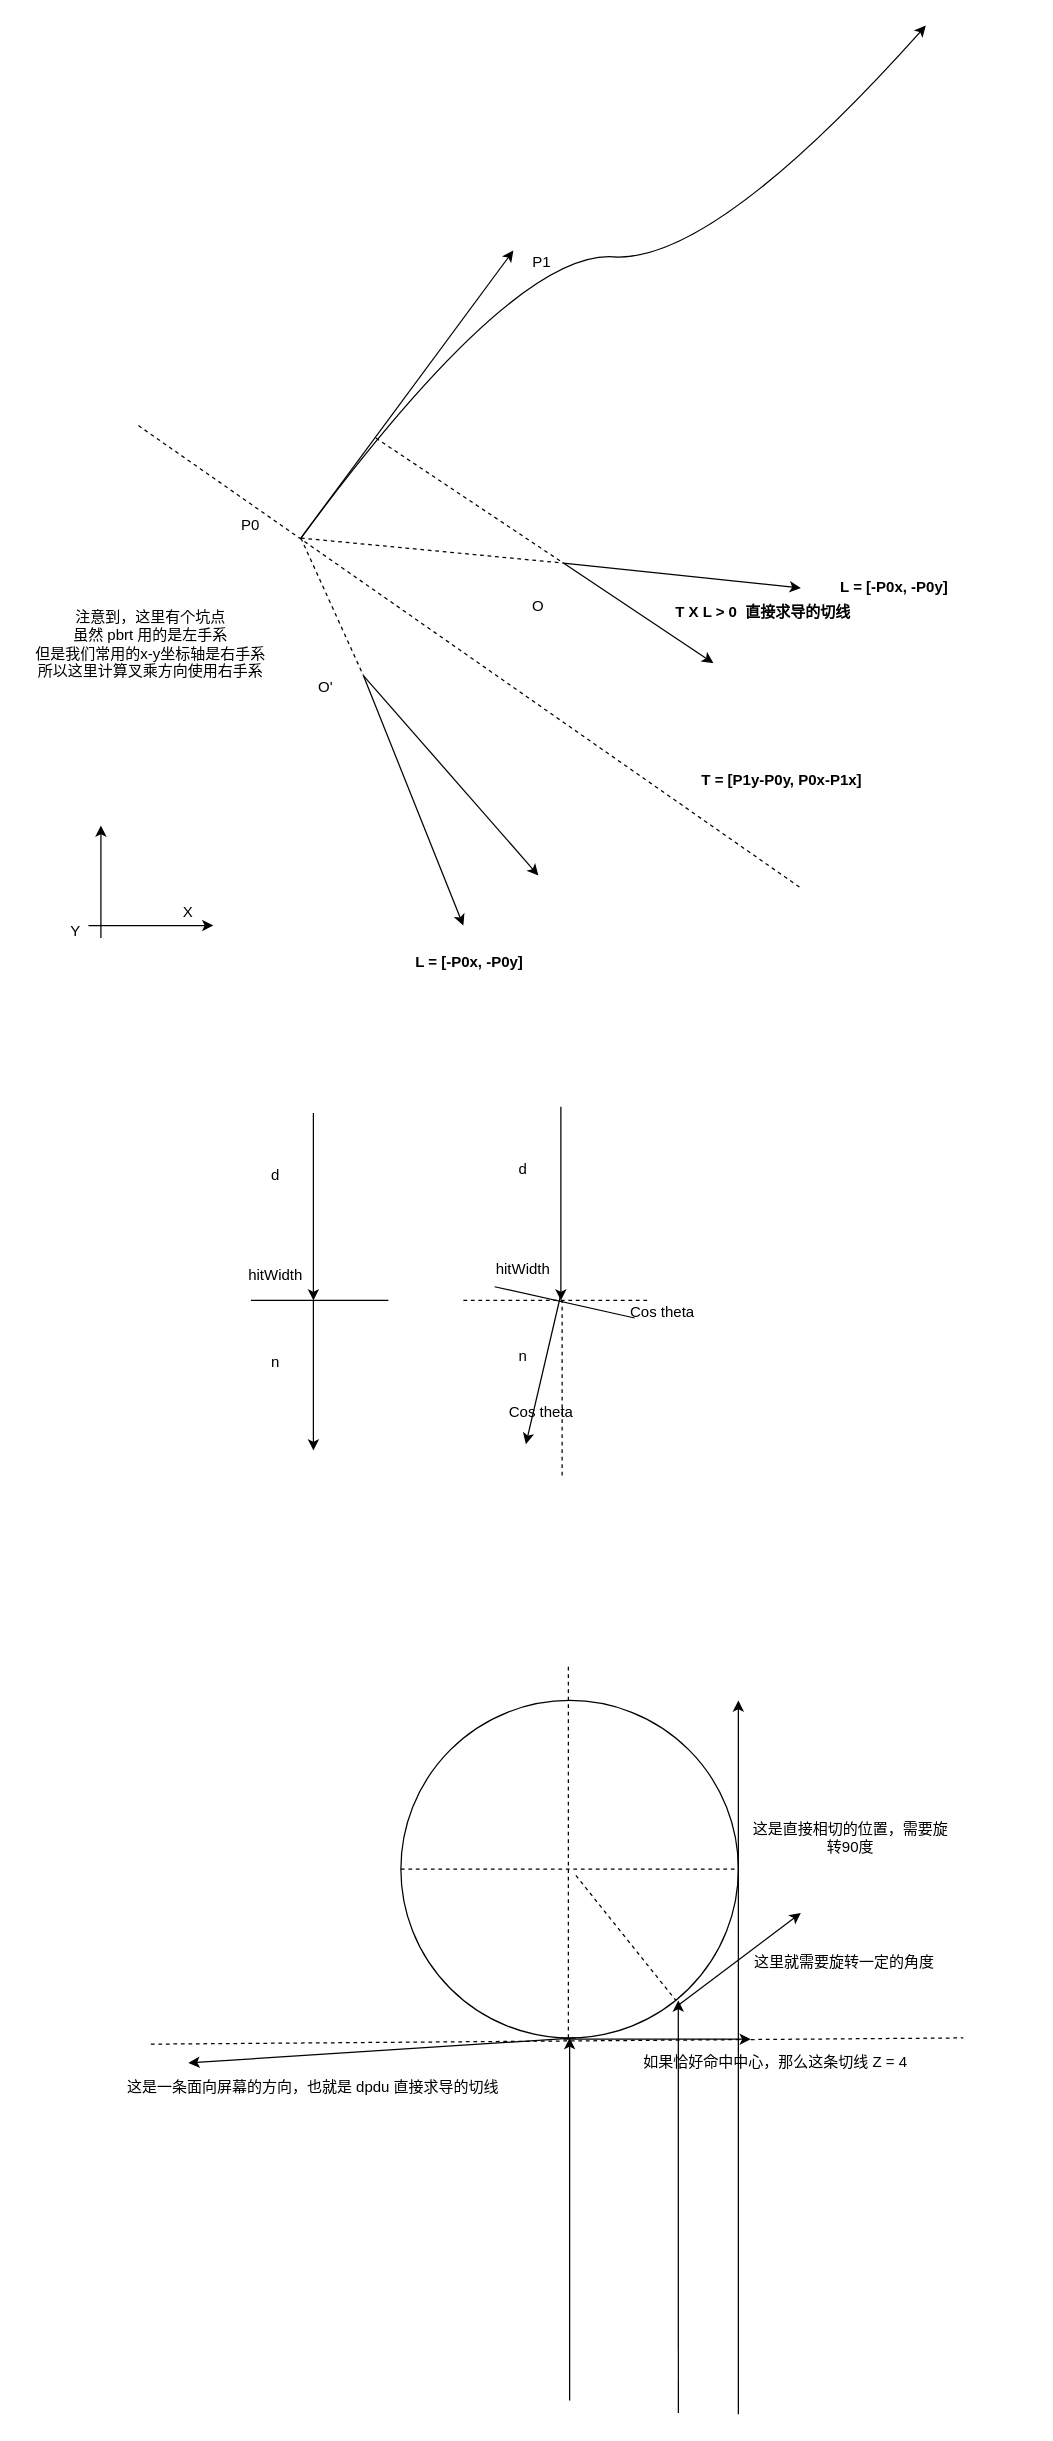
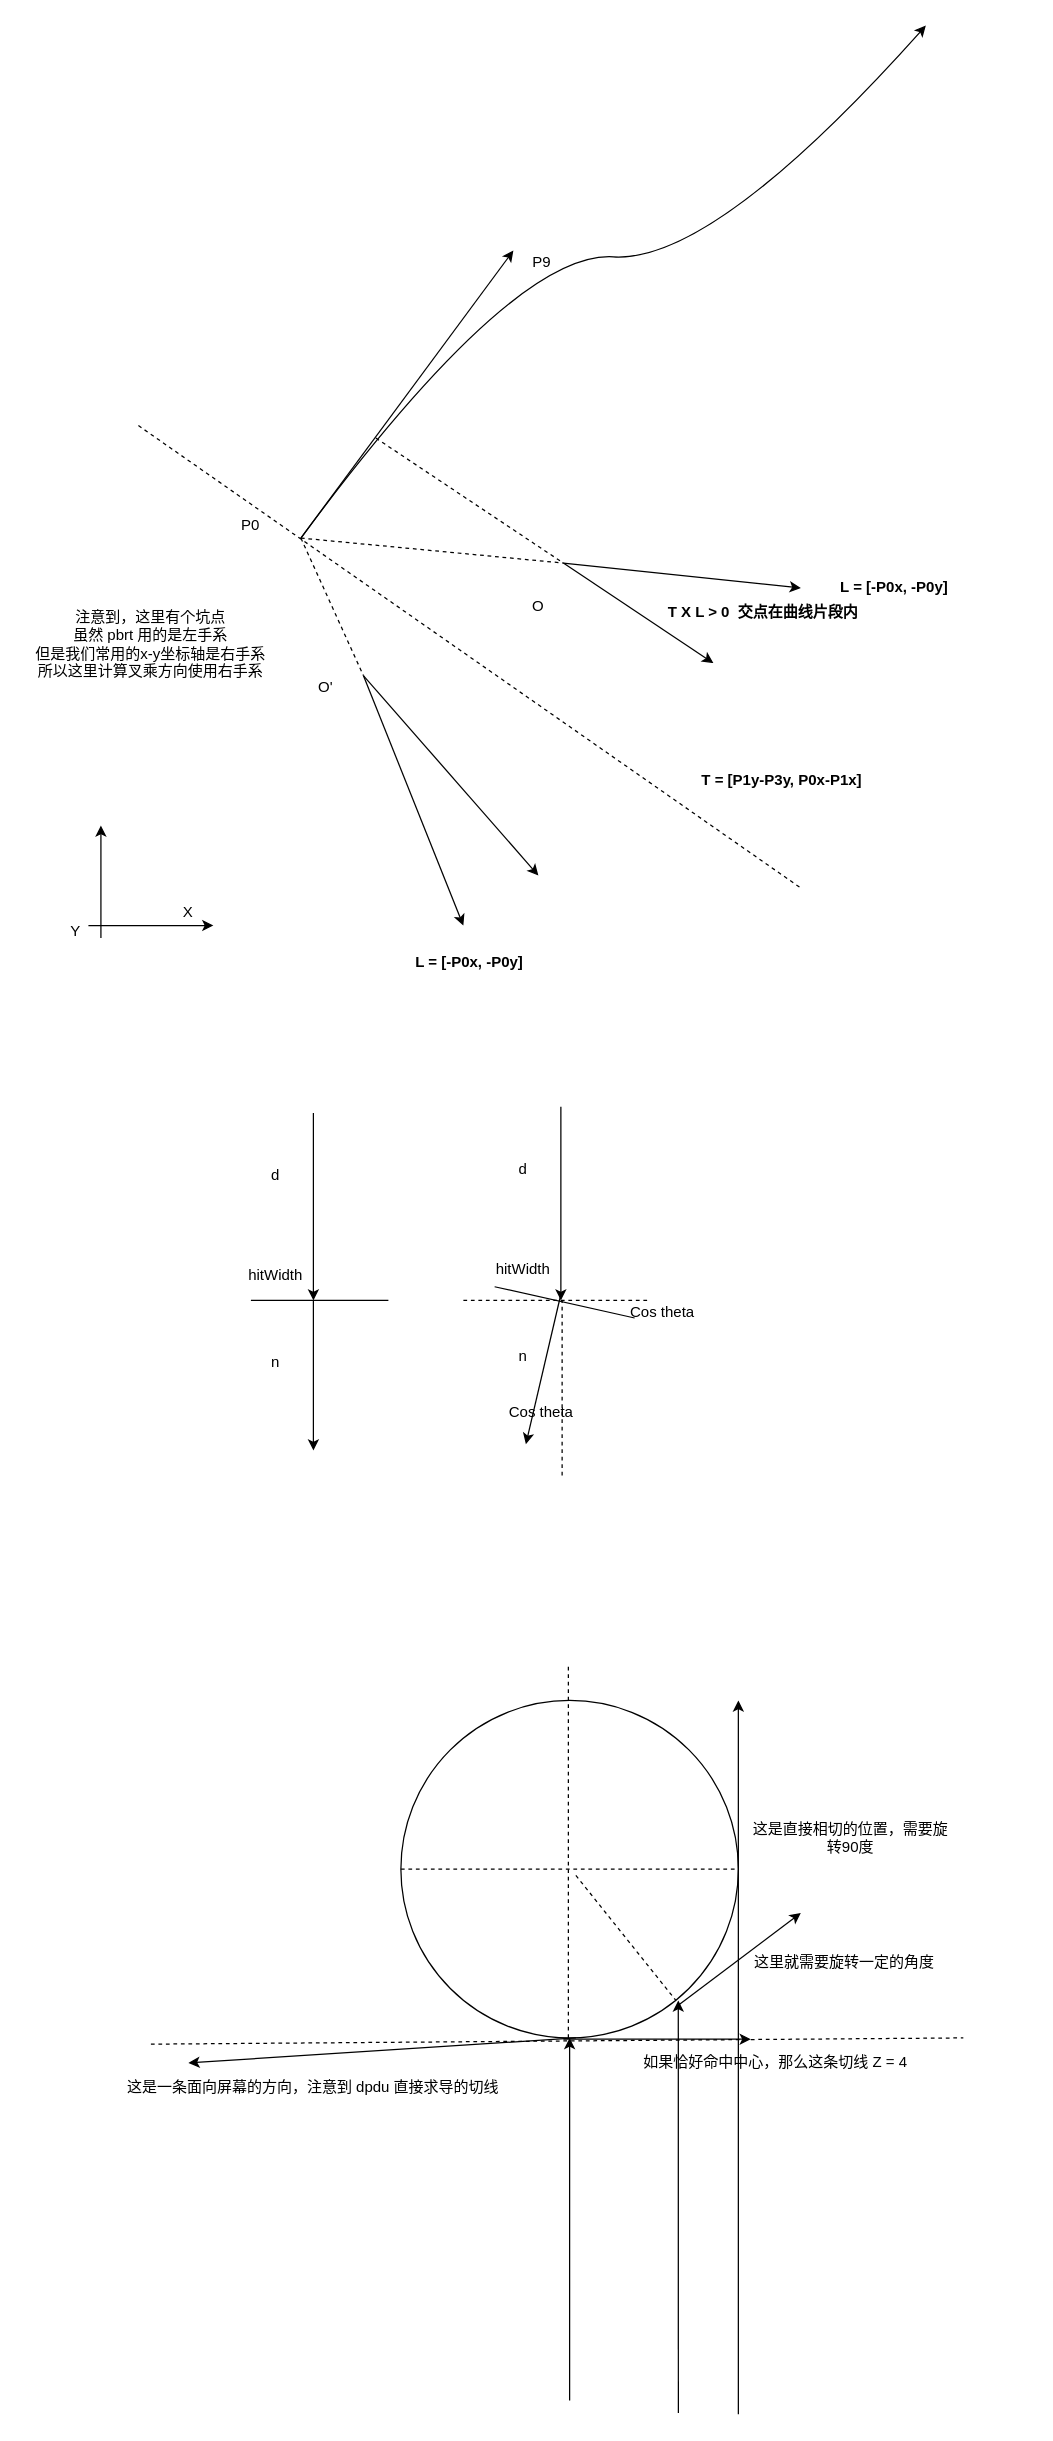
  <mxCell id="0" />
  <mxCell id="1" parent="0" />
  <mxCell id="2" value="" style="endArrow=classic;html=1;" edge="1" parent="1"><mxGeometry width="50" height="50" relative="1" as="geometry"><mxPoint x="240" y="430" as="sourcePoint" /><mxPoint x="410" y="200" as="targetPoint" /></mxGeometry></mxCell>
  <mxCell id="3" value="P0" style="text;html=1;strokeColor=none;fillColor=none;align=center;verticalAlign=middle;whiteSpace=wrap;rounded=0;" vertex="1" parent="1"><mxGeometry x="180" y="410" width="40" height="20" as="geometry" /></mxCell>
- <mxCell id="4" value="P1" style="text;html=1;strokeColor=none;fillColor=none;align=center;verticalAlign=middle;whiteSpace=wrap;rounded=0;" vertex="1" parent="1"><mxGeometry x="413" y="200" width="40" height="20" as="geometry" /></mxCell>
+ <mxCell id="4" value="P9" style="text;html=1;strokeColor=none;fillColor=none;align=center;verticalAlign=middle;whiteSpace=wrap;rounded=0;" vertex="1" parent="1"><mxGeometry x="413" y="200" width="40" height="20" as="geometry" /></mxCell>
  <mxCell id="5" value="" style="endArrow=classic;html=1;" edge="1" parent="1"><mxGeometry width="50" height="50" relative="1" as="geometry"><mxPoint x="450" y="450" as="sourcePoint" /><mxPoint x="640" y="470" as="targetPoint" /></mxGeometry></mxCell>
  <mxCell id="6" value="O" style="text;html=1;strokeColor=none;fillColor=none;align=center;verticalAlign=middle;whiteSpace=wrap;rounded=0;" vertex="1" parent="1"><mxGeometry x="410" y="475" width="40" height="20" as="geometry" /></mxCell>
  <mxCell id="7" value="" style="endArrow=classic;html=1;" edge="1" parent="1"><mxGeometry width="50" height="50" relative="1" as="geometry"><mxPoint x="450" y="450" as="sourcePoint" /><mxPoint x="570" y="530" as="targetPoint" /></mxGeometry></mxCell>
  <mxCell id="8" value="" style="endArrow=none;dashed=1;html=1;" edge="1" parent="1"><mxGeometry width="50" height="50" relative="1" as="geometry"><mxPoint x="300" y="350" as="sourcePoint" /><mxPoint x="450" y="450" as="targetPoint" /></mxGeometry></mxCell>
  <mxCell id="9" value="" style="endArrow=none;dashed=1;html=1;" edge="1" parent="1"><mxGeometry width="50" height="50" relative="1" as="geometry"><mxPoint x="240" y="430" as="sourcePoint" /><mxPoint x="450" y="450" as="targetPoint" /></mxGeometry></mxCell>
  <mxCell id="10" value="O'" style="text;html=1;strokeColor=none;fillColor=none;align=center;verticalAlign=middle;whiteSpace=wrap;rounded=0;" vertex="1" parent="1"><mxGeometry x="240" y="540" width="40" height="20" as="geometry" /></mxCell>
  <mxCell id="11" value="" style="endArrow=classic;html=1;" edge="1" parent="1"><mxGeometry width="50" height="50" relative="1" as="geometry"><mxPoint x="290" y="540" as="sourcePoint" /><mxPoint x="370" y="740" as="targetPoint" /></mxGeometry></mxCell>
  <mxCell id="12" value="" style="endArrow=none;dashed=1;html=1;" edge="1" parent="1"><mxGeometry width="50" height="50" relative="1" as="geometry"><mxPoint x="240" y="430" as="sourcePoint" /><mxPoint x="290" y="540" as="targetPoint" /></mxGeometry></mxCell>
  <mxCell id="13" value="" style="endArrow=classic;html=1;" edge="1" parent="1"><mxGeometry width="50" height="50" relative="1" as="geometry"><mxPoint x="290" y="540" as="sourcePoint" /><mxPoint x="430" y="700" as="targetPoint" /></mxGeometry></mxCell>
  <mxCell id="14" value="" style="curved=1;endArrow=classic;html=1;" edge="1" parent="1"><mxGeometry width="50" height="50" relative="1" as="geometry"><mxPoint x="240" y="430" as="sourcePoint" /><mxPoint x="740" y="20" as="targetPoint" /><Array as="points"><mxPoint x="410" y="200" /><mxPoint x="570" y="210" /></Array></mxGeometry></mxCell>
  <mxCell id="15" value="" style="endArrow=none;dashed=1;html=1;" edge="1" parent="1"><mxGeometry width="50" height="50" relative="1" as="geometry"><mxPoint x="110" y="340" as="sourcePoint" /><mxPoint x="640" y="710" as="targetPoint" /></mxGeometry></mxCell>
  <mxCell id="16" value="" style="endArrow=classic;html=1;" edge="1" parent="1"><mxGeometry width="50" height="50" relative="1" as="geometry"><mxPoint x="70" y="740" as="sourcePoint" /><mxPoint x="170" y="740" as="targetPoint" /></mxGeometry></mxCell>
  <mxCell id="17" value="" style="endArrow=classic;html=1;" edge="1" parent="1"><mxGeometry width="50" height="50" relative="1" as="geometry"><mxPoint x="80" y="750" as="sourcePoint" /><mxPoint x="80" y="660" as="targetPoint" /></mxGeometry></mxCell>
  <mxCell id="18" value="注意到，这里有个坑点&lt;br&gt;虽然 pbrt 用的是左手系&lt;br&gt;但是我们常用的x-y坐标轴是右手系&lt;br&gt;所以这里计算叉乘方向使用右手系&lt;br&gt;" style="text;html=1;strokeColor=none;fillColor=none;align=center;verticalAlign=middle;whiteSpace=wrap;rounded=0;" vertex="1" parent="1"><mxGeometry x="20" y="470" width="200" height="90" as="geometry" /></mxCell>
- <mxCell id="19" value="&lt;b&gt;T = [P1y-P0y, P0x-P1x]&lt;/b&gt;" style="text;html=1;strokeColor=none;fillColor=none;align=center;verticalAlign=middle;whiteSpace=wrap;rounded=0;" vertex="1" parent="1"><mxGeometry x="520" y="614" width="210" height="20" as="geometry" /></mxCell>
+ <mxCell id="19" value="&lt;b&gt;T = [P1y-P3y, P0x-P1x]&lt;/b&gt;" style="text;html=1;strokeColor=none;fillColor=none;align=center;verticalAlign=middle;whiteSpace=wrap;rounded=0;" vertex="1" parent="1"><mxGeometry x="520" y="614" width="210" height="20" as="geometry" /></mxCell>
  <mxCell id="20" value="&lt;b&gt;L = [-P0x, -P0y]&lt;/b&gt;" style="text;html=1;strokeColor=none;fillColor=none;align=center;verticalAlign=middle;whiteSpace=wrap;rounded=0;" vertex="1" parent="1"><mxGeometry x="610" y="460" width="210" height="20" as="geometry" /></mxCell>
  <mxCell id="21" value="&lt;b&gt;L = [-P0x, -P0y]&lt;/b&gt;" style="text;html=1;strokeColor=none;fillColor=none;align=center;verticalAlign=middle;whiteSpace=wrap;rounded=0;" vertex="1" parent="1"><mxGeometry x="270" y="760" width="210" height="20" as="geometry" /></mxCell>
- <mxCell id="22" value="&lt;b&gt;T X L &amp;gt; 0&amp;nbsp; 直接求导的切线&lt;/b&gt;" style="text;html=1;strokeColor=none;fillColor=none;align=center;verticalAlign=middle;whiteSpace=wrap;rounded=0;" vertex="1" parent="1"><mxGeometry x="505" y="480" width="210" height="20" as="geometry" /></mxCell>
+ <mxCell id="22" value="&lt;b&gt;T X L &amp;gt; 0&amp;nbsp; 交点在曲线片段内&lt;/b&gt;" style="text;html=1;strokeColor=none;fillColor=none;align=center;verticalAlign=middle;whiteSpace=wrap;rounded=0;" vertex="1" parent="1"><mxGeometry x="505" y="480" width="210" height="20" as="geometry" /></mxCell>
  <mxCell id="23" value="X" style="text;html=1;strokeColor=none;fillColor=none;align=center;verticalAlign=middle;whiteSpace=wrap;rounded=0;" vertex="1" parent="1"><mxGeometry x="130" y="720" width="40" height="20" as="geometry" /></mxCell>
  <mxCell id="24" value="Y" style="text;html=1;strokeColor=none;fillColor=none;align=center;verticalAlign=middle;whiteSpace=wrap;rounded=0;" vertex="1" parent="1"><mxGeometry x="40" y="735" width="40" height="20" as="geometry" /></mxCell>
  <mxCell id="25" value="" style="endArrow=none;html=1;" edge="1" parent="1"><mxGeometry width="50" height="50" relative="1" as="geometry"><mxPoint x="200" y="1040" as="sourcePoint" /><mxPoint x="310" y="1040" as="targetPoint" /></mxGeometry></mxCell>
  <mxCell id="26" value="" style="endArrow=classic;html=1;" edge="1" parent="1"><mxGeometry width="50" height="50" relative="1" as="geometry"><mxPoint x="250" y="1040" as="sourcePoint" /><mxPoint x="250" y="1160" as="targetPoint" /></mxGeometry></mxCell>
  <mxCell id="27" value="hitWidth" style="text;html=1;strokeColor=none;fillColor=none;align=center;verticalAlign=middle;whiteSpace=wrap;rounded=0;" vertex="1" parent="1"><mxGeometry x="200" y="1010" width="40" height="20" as="geometry" /></mxCell>
  <mxCell id="28" value="n&lt;br&gt;" style="text;html=1;strokeColor=none;fillColor=none;align=center;verticalAlign=middle;whiteSpace=wrap;rounded=0;" vertex="1" parent="1"><mxGeometry x="200" y="1080" width="40" height="20" as="geometry" /></mxCell>
  <mxCell id="29" value="" style="endArrow=classic;html=1;" edge="1" parent="1"><mxGeometry width="50" height="50" relative="1" as="geometry"><mxPoint x="250" y="890" as="sourcePoint" /><mxPoint x="250" y="1040" as="targetPoint" /></mxGeometry></mxCell>
  <mxCell id="30" value="d&lt;br&gt;" style="text;html=1;strokeColor=none;fillColor=none;align=center;verticalAlign=middle;whiteSpace=wrap;rounded=0;" vertex="1" parent="1"><mxGeometry x="200" y="930" width="40" height="20" as="geometry" /></mxCell>
  <mxCell id="31" value="" style="endArrow=none;html=1;" edge="1" parent="1"><mxGeometry width="50" height="50" relative="1" as="geometry"><mxPoint x="395" y="1029" as="sourcePoint" /><mxPoint x="507" y="1054" as="targetPoint" /></mxGeometry></mxCell>
  <mxCell id="32" value="" style="endArrow=classic;html=1;" edge="1" parent="1"><mxGeometry width="50" height="50" relative="1" as="geometry"><mxPoint x="448" y="1035" as="sourcePoint" /><mxPoint x="420" y="1155" as="targetPoint" /></mxGeometry></mxCell>
  <mxCell id="33" value="hitWidth" style="text;html=1;strokeColor=none;fillColor=none;align=center;verticalAlign=middle;whiteSpace=wrap;rounded=0;" vertex="1" parent="1"><mxGeometry x="398" y="1005" width="40" height="20" as="geometry" /></mxCell>
  <mxCell id="34" value="n&lt;br&gt;" style="text;html=1;strokeColor=none;fillColor=none;align=center;verticalAlign=middle;whiteSpace=wrap;rounded=0;" vertex="1" parent="1"><mxGeometry x="398" y="1075" width="40" height="20" as="geometry" /></mxCell>
  <mxCell id="35" value="" style="endArrow=classic;html=1;" edge="1" parent="1"><mxGeometry width="50" height="50" relative="1" as="geometry"><mxPoint x="448" y="885" as="sourcePoint" /><mxPoint x="448" y="1040" as="targetPoint" /></mxGeometry></mxCell>
  <mxCell id="36" value="d&lt;br&gt;" style="text;html=1;strokeColor=none;fillColor=none;align=center;verticalAlign=middle;whiteSpace=wrap;rounded=0;" vertex="1" parent="1"><mxGeometry x="398" y="925" width="40" height="20" as="geometry" /></mxCell>
  <mxCell id="37" value="" style="endArrow=none;dashed=1;html=1;" edge="1" parent="1"><mxGeometry width="50" height="50" relative="1" as="geometry"><mxPoint x="370" y="1040" as="sourcePoint" /><mxPoint x="520" y="1040" as="targetPoint" /></mxGeometry></mxCell>
  <mxCell id="38" value="Cos theta" style="text;html=1;strokeColor=none;fillColor=none;align=center;verticalAlign=middle;whiteSpace=wrap;rounded=0;" vertex="1" parent="1"><mxGeometry x="482" y="1040" width="95" height="20" as="geometry" /></mxCell>
  <mxCell id="39" value="" style="endArrow=none;dashed=1;html=1;" edge="1" parent="1"><mxGeometry width="50" height="50" relative="1" as="geometry"><mxPoint x="449" y="1180" as="sourcePoint" /><mxPoint x="449" y="1040" as="targetPoint" /></mxGeometry></mxCell>
  <mxCell id="40" value="Cos theta" style="text;html=1;strokeColor=none;fillColor=none;align=center;verticalAlign=middle;whiteSpace=wrap;rounded=0;" vertex="1" parent="1"><mxGeometry x="385" y="1120" width="95" height="20" as="geometry" /></mxCell>
  <mxCell id="41" value="" style="ellipse;whiteSpace=wrap;html=1;aspect=fixed;" vertex="1" parent="1"><mxGeometry x="320" y="1360" width="270" height="270" as="geometry" /></mxCell>
  <mxCell id="42" value="" style="endArrow=none;dashed=1;html=1;entryX=1;entryY=0.5;entryDx=0;entryDy=0;exitX=0;exitY=0.5;exitDx=0;exitDy=0;" edge="1" parent="1" source="41" target="41"><mxGeometry width="50" height="50" relative="1" as="geometry"><mxPoint x="200" y="1400" as="sourcePoint" /><mxPoint x="260" y="1380" as="targetPoint" /></mxGeometry></mxCell>
  <mxCell id="43" value="" style="endArrow=classic;html=1;entryX=0.5;entryY=1;entryDx=0;entryDy=0;" edge="1" parent="1" target="41"><mxGeometry width="50" height="50" relative="1" as="geometry"><mxPoint x="455" y="1920" as="sourcePoint" /><mxPoint x="470" y="1810" as="targetPoint" /></mxGeometry></mxCell>
  <mxCell id="44" value="" style="endArrow=none;dashed=1;html=1;" edge="1" parent="1"><mxGeometry width="50" height="50" relative="1" as="geometry"><mxPoint x="120" y="1635" as="sourcePoint" /><mxPoint x="770" y="1630" as="targetPoint" /></mxGeometry></mxCell>
  <mxCell id="45" value="" style="endArrow=classic;html=1;" edge="1" parent="1"><mxGeometry width="50" height="50" relative="1" as="geometry"><mxPoint x="460" y="1630" as="sourcePoint" /><mxPoint x="150" y="1650" as="targetPoint" /></mxGeometry></mxCell>
- <mxCell id="46" value="这是一条面向屏幕的方向，也就是 dpdu 直接求导的切线" style="text;html=1;strokeColor=none;fillColor=none;align=center;verticalAlign=middle;whiteSpace=wrap;rounded=0;" vertex="1" parent="1"><mxGeometry x="90" y="1660" width="320" height="20" as="geometry" /></mxCell>
+ <mxCell id="46" value="这是一条面向屏幕的方向，注意到 dpdu 直接求导的切线" style="text;html=1;strokeColor=none;fillColor=none;align=center;verticalAlign=middle;whiteSpace=wrap;rounded=0;" vertex="1" parent="1"><mxGeometry x="90" y="1660" width="320" height="20" as="geometry" /></mxCell>
  <mxCell id="47" value="" style="endArrow=none;dashed=1;html=1;" edge="1" parent="1"><mxGeometry width="50" height="50" relative="1" as="geometry"><mxPoint x="454" y="1630" as="sourcePoint" /><mxPoint x="454" y="1330" as="targetPoint" /></mxGeometry></mxCell>
  <mxCell id="48" value="" style="endArrow=classic;html=1;" edge="1" parent="1"><mxGeometry width="50" height="50" relative="1" as="geometry"><mxPoint x="450" y="1631" as="sourcePoint" /><mxPoint x="600" y="1631" as="targetPoint" /></mxGeometry></mxCell>
  <mxCell id="49" value="如果恰好命中中心，那么这条切线 Z = 4" style="text;html=1;strokeColor=none;fillColor=none;align=center;verticalAlign=middle;whiteSpace=wrap;rounded=0;" vertex="1" parent="1"><mxGeometry x="490" y="1640" width="260" height="20" as="geometry" /></mxCell>
  <mxCell id="50" value="" style="endArrow=classic;html=1;entryX=0.822;entryY=0.889;entryDx=0;entryDy=0;entryPerimeter=0;" edge="1" parent="1" target="41"><mxGeometry width="50" height="50" relative="1" as="geometry"><mxPoint x="542" y="1930" as="sourcePoint" /><mxPoint x="540" y="1870" as="targetPoint" /></mxGeometry></mxCell>
  <mxCell id="51" value="" style="endArrow=classic;html=1;exitX=0.826;exitY=0.9;exitDx=0;exitDy=0;exitPerimeter=0;" edge="1" parent="1" source="41"><mxGeometry width="50" height="50" relative="1" as="geometry"><mxPoint x="600" y="1590" as="sourcePoint" /><mxPoint x="640" y="1530" as="targetPoint" /></mxGeometry></mxCell>
  <mxCell id="52" value="" style="endArrow=none;dashed=1;html=1;" edge="1" parent="1"><mxGeometry width="50" height="50" relative="1" as="geometry"><mxPoint x="460" y="1500" as="sourcePoint" /><mxPoint x="540" y="1600" as="targetPoint" /></mxGeometry></mxCell>
  <mxCell id="53" value="这里就需要旋转一定的角度" style="text;html=1;strokeColor=none;fillColor=none;align=center;verticalAlign=middle;whiteSpace=wrap;rounded=0;" vertex="1" parent="1"><mxGeometry x="600" y="1560" width="150" height="20" as="geometry" /></mxCell>
  <mxCell id="54" value="" style="endArrow=classic;html=1;" edge="1" parent="1"><mxGeometry width="50" height="50" relative="1" as="geometry"><mxPoint x="590" y="1931" as="sourcePoint" /><mxPoint x="590" y="1360" as="targetPoint" /></mxGeometry></mxCell>
  <mxCell id="55" value="这是直接相切的位置，需要旋转90度" style="text;html=1;strokeColor=none;fillColor=none;align=center;verticalAlign=middle;whiteSpace=wrap;rounded=0;" vertex="1" parent="1"><mxGeometry x="600" y="1460" width="160" height="20" as="geometry" /></mxCell>
